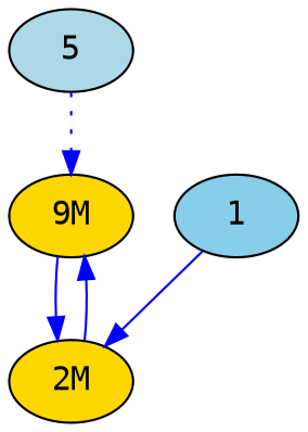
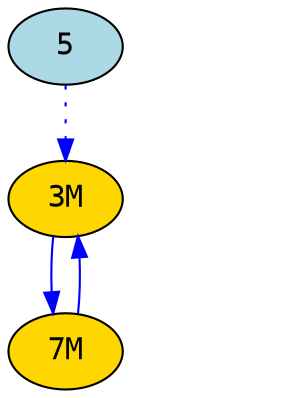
  digraph {
    fontname="DejaVu Sans Mono"
    node [fillcolor=gold fontname="DejaVu Sans Mono" style=filled]
    edge [color=blue fontname="DejaVu Sans Mono"]
    n1 [fillcolor=lightblue label=5]
-   "3M" [label="9M"]
-   "2M"
-   1 [fillcolor=skyblue]
+   "3M"
+   "2M" [label="7M"]
    n1 -> "3M" [style=dotted]
    "3M" -> "2M"
    "2M" -> "3M"
-   1 -> "2M"
  }
